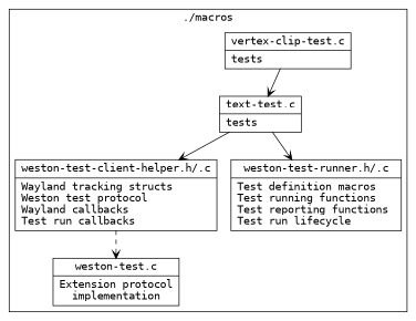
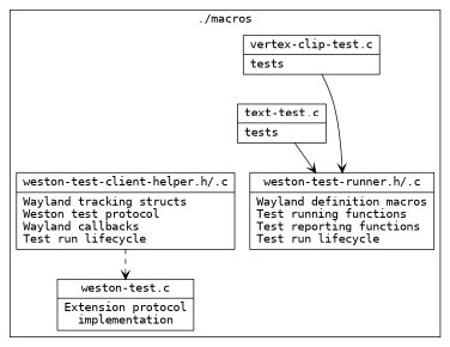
  digraph {
    fontname="DejaVu Sans Mono"
    rankdir=TB
    node [fontname="DejaVu Sans Mono" shape=record]
    edge [arrowhead=vee fontname="DejaVu Sans Mono"]
    n1 [label="{text-test.c|tests\l}"]
    n2 [label="{vertex-clip-test.c|tests\l}"]
-   n3 [label="{weston-test-client-helper.h/.c|Wayland tracking structs\lWeston test protocol\lWayland callbacks\lTest run callbacks\l}"]
+   n3 [label="{weston-test-client-helper.h/.c|Wayland tracking structs\lWeston test protocol\lWayland callbacks\lTest run lifecycle\l}"]
    n4 [label="{weston-test.c|Extension protocol\nimplementation}"]
-   n5 [label="{weston-test-runner.h/.c|Test definition macros\lTest running functions\lTest reporting functions\lTest run lifecycle\l}"]
+   n5 [label="{weston-test-runner.h/.c|Wayland definition macros\lTest running functions\lTest reporting functions\lTest run lifecycle\l}"]
    subgraph cluster_1 {
      label="./macros"
      n1
      n2
      n3
      n4
      n5
    }
-   n1 -> n3
    n1 -> n5
-   n2 -> n1
+   n2 -> n5
    n3 -> n4 [style=dashed]
  }
